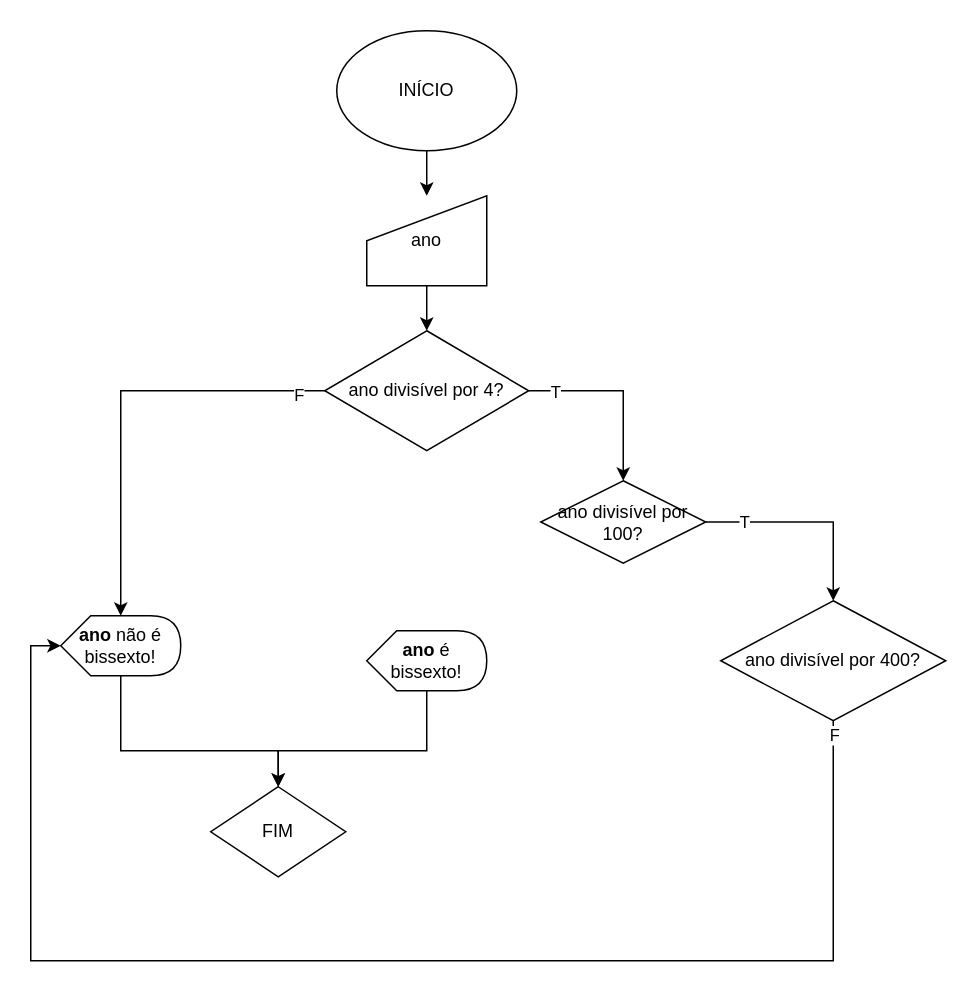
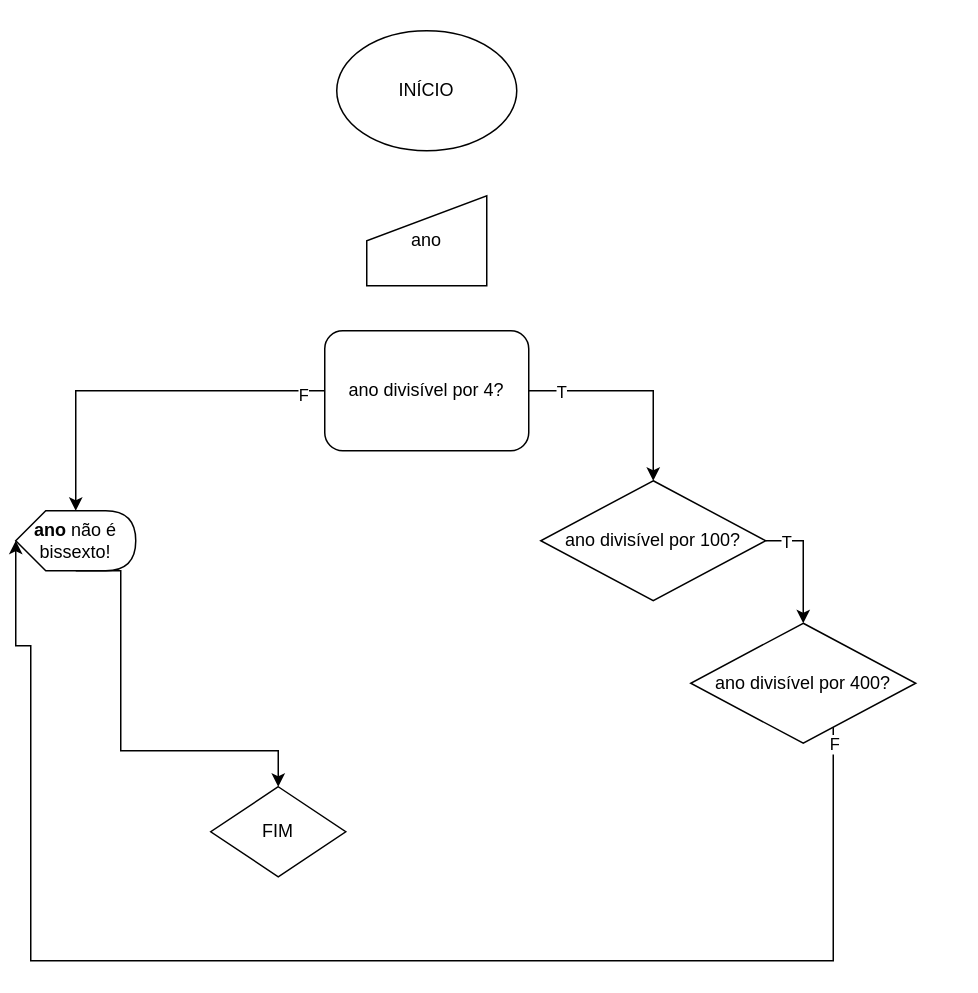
  <mxCell id="0" />
  <mxCell id="1" parent="0" />
- <mxCell id="2" style="edgeStyle=orthogonalEdgeStyle;rounded=0;orthogonalLoop=1;jettySize=auto;html=1;" edge="1" parent="1" source="3" target="5"><mxGeometry relative="1" as="geometry" /></mxCell>
  <mxCell id="3" value="INÍCIO" style="ellipse;whiteSpace=wrap;html=1;" vertex="1" parent="1"><mxGeometry x="224" y="20" width="120" height="80" as="geometry" /></mxCell>
- <mxCell id="4" style="edgeStyle=orthogonalEdgeStyle;rounded=0;orthogonalLoop=1;jettySize=auto;html=1;entryX=0.5;entryY=0;entryDx=0;entryDy=0;" edge="1" parent="1" source="5" target="8"><mxGeometry relative="1" as="geometry" /></mxCell>
  <mxCell id="5" value="ano" style="shape=manualInput;whiteSpace=wrap;html=1;" vertex="1" parent="1"><mxGeometry x="244" y="130" width="80" height="60" as="geometry" /></mxCell>
  <mxCell id="6" style="edgeStyle=orthogonalEdgeStyle;rounded=0;orthogonalLoop=1;jettySize=auto;html=1;entryX=0.5;entryY=0;entryDx=0;entryDy=0;" edge="1" parent="1" source="8" target="11"><mxGeometry relative="1" as="geometry" /></mxCell>
  <mxCell id="7" value="T" style="edgeLabel;html=1;align=center;verticalAlign=middle;resizable=0;points=[];" connectable="0" vertex="1" parent="6"><mxGeometry x="-0.612" y="-1" relative="1" as="geometry"><mxPoint x="-7" y="-1" as="offset" /></mxGeometry></mxCell>
- <mxCell id="8" value="ano divisível por 4?" style="rhombus;whiteSpace=wrap;html=1;" vertex="1" parent="1"><mxGeometry x="216" y="220" width="136" height="80" as="geometry" /></mxCell>
+ <mxCell id="8" value="ano divisível por 4?" style="whiteSpace=wrap;html=1;rounded=1;" vertex="1" parent="1"><mxGeometry x="216" y="220" width="136" height="80" as="geometry" /></mxCell>
  <mxCell id="9" style="edgeStyle=orthogonalEdgeStyle;rounded=0;orthogonalLoop=1;jettySize=auto;html=1;entryX=0.5;entryY=0;entryDx=0;entryDy=0;exitX=1;exitY=0.5;exitDx=0;exitDy=0;" edge="1" parent="1" source="11" target="16"><mxGeometry relative="1" as="geometry" /></mxCell>
  <mxCell id="10" value="T" style="edgeLabel;html=1;align=center;verticalAlign=middle;resizable=0;points=[];" connectable="0" vertex="1" parent="9"><mxGeometry x="-0.557" y="2" relative="1" as="geometry"><mxPoint x="-5" y="2" as="offset" /></mxGeometry></mxCell>
- <mxCell id="11" value="ano divisível por 100?" style="rhombus;whiteSpace=wrap;html=1;" vertex="1" parent="1"><mxGeometry x="360" y="320" width="110" height="55" as="geometry" /></mxCell>
+ <mxCell id="11" value="ano divisível por 100?" style="rhombus;whiteSpace=wrap;html=1;" vertex="1" parent="1"><mxGeometry x="360" y="320" width="150" height="80" as="geometry" /></mxCell>
  <mxCell id="12" style="edgeStyle=orthogonalEdgeStyle;rounded=0;orthogonalLoop=1;jettySize=auto;html=1;entryX=0.5;entryY=0;entryDx=0;entryDy=0;exitX=0;exitY=0;exitDx=40;exitDy=40;exitPerimeter=0;" edge="1" parent="1" source="13" target="19"><mxGeometry relative="1" as="geometry"><Array as="points"><mxPoint x="80" y="500" /><mxPoint x="185" y="500" /></Array></mxGeometry></mxCell>
- <mxCell id="13" value="&lt;b&gt;ano&lt;/b&gt;&amp;nbsp;não é bissexto!" style="shape=display;whiteSpace=wrap;html=1;" vertex="1" parent="1"><mxGeometry x="40" y="410" width="80" height="40" as="geometry" /></mxCell>
+ <mxCell id="13" value="&lt;b&gt;ano&lt;/b&gt;&amp;nbsp;não é bissexto!" style="shape=display;whiteSpace=wrap;html=1;" vertex="1" parent="1"><mxGeometry x="10" y="340" width="80" height="40" as="geometry" /></mxCell>
  <mxCell id="14" style="edgeStyle=orthogonalEdgeStyle;rounded=0;orthogonalLoop=1;jettySize=auto;html=1;entryX=0;entryY=0;entryDx=40;entryDy=0;entryPerimeter=0;" edge="1" parent="1" source="8" target="13"><mxGeometry relative="1" as="geometry" /></mxCell>
  <mxCell id="15" value="F" style="edgeLabel;html=1;align=center;verticalAlign=middle;resizable=0;points=[];" connectable="0" vertex="1" parent="14"><mxGeometry x="-0.874" y="2" relative="1" as="geometry"><mxPoint as="offset" /></mxGeometry></mxCell>
- <mxCell id="16" value="ano divisível por 400?" style="rhombus;whiteSpace=wrap;html=1;" vertex="1" parent="1"><mxGeometry x="480" y="400" width="150" height="80" as="geometry" /></mxCell>
- <mxCell id="17" style="edgeStyle=orthogonalEdgeStyle;rounded=0;orthogonalLoop=1;jettySize=auto;html=1;entryX=0.5;entryY=0;entryDx=0;entryDy=0;exitX=0;exitY=0;exitDx=40;exitDy=40;exitPerimeter=0;" edge="1" parent="1" source="18" target="19"><mxGeometry relative="1" as="geometry"><Array as="points"><mxPoint x="284" y="500" /><mxPoint x="185" y="500" /></Array></mxGeometry></mxCell>
- <mxCell id="18" value="&lt;b&gt;ano&lt;/b&gt;&amp;nbsp;é bissexto!" style="shape=display;whiteSpace=wrap;html=1;" vertex="1" parent="1"><mxGeometry x="244" y="420" width="80" height="40" as="geometry" /></mxCell>
+ <mxCell id="16" value="ano divisível por 400?" style="rhombus;whiteSpace=wrap;html=1;" vertex="1" parent="1"><mxGeometry x="460" y="415" width="150" height="80" as="geometry" /></mxCell>
  <mxCell id="19" value="FIM" style="rhombus;whiteSpace=wrap;html=1;" vertex="1" parent="1"><mxGeometry x="140" y="524" width="90" height="60" as="geometry" /></mxCell>
  <mxCell id="20" style="edgeStyle=orthogonalEdgeStyle;rounded=0;orthogonalLoop=1;jettySize=auto;html=1;entryX=0;entryY=0.5;entryDx=0;entryDy=0;entryPerimeter=0;" edge="1" parent="1" source="16" target="13"><mxGeometry relative="1" as="geometry"><Array as="points"><mxPoint x="555" y="640" /><mxPoint x="20" y="640" /><mxPoint x="20" y="430" /></Array></mxGeometry></mxCell>
  <mxCell id="21" value="F" style="edgeLabel;html=1;align=center;verticalAlign=middle;resizable=0;points=[];" connectable="0" vertex="1" parent="20"><mxGeometry x="-0.945" y="1" relative="1" as="geometry"><mxPoint x="-1" y="-16" as="offset" /></mxGeometry></mxCell>
